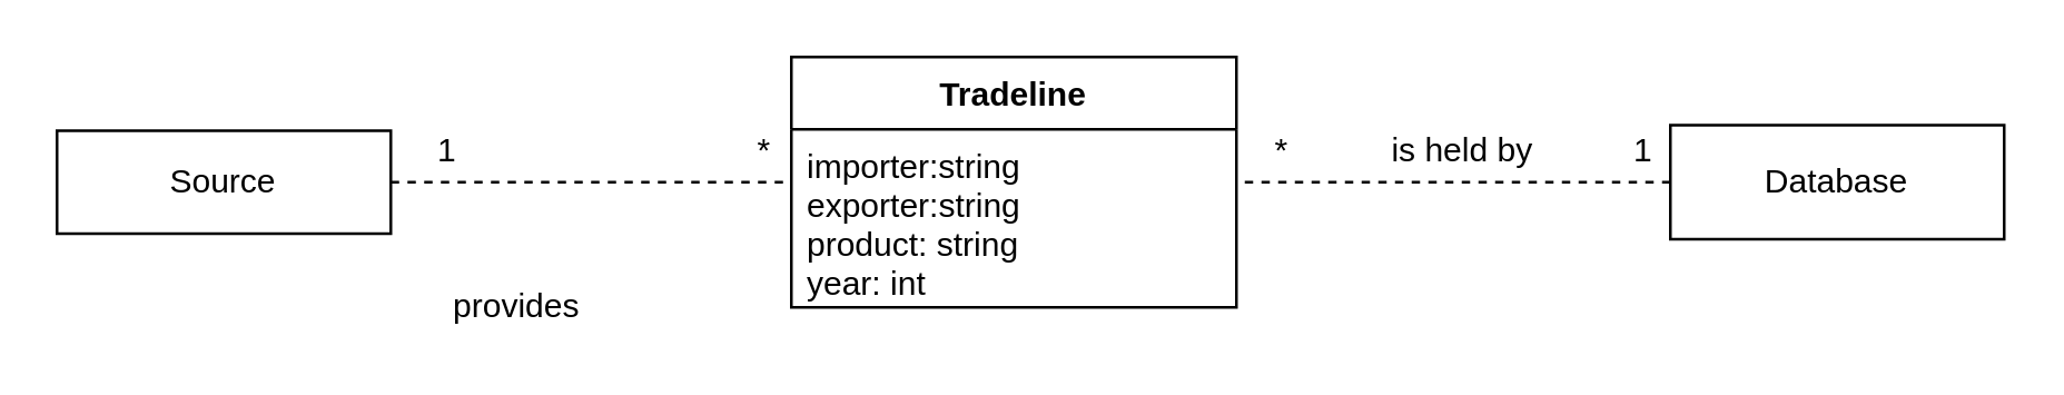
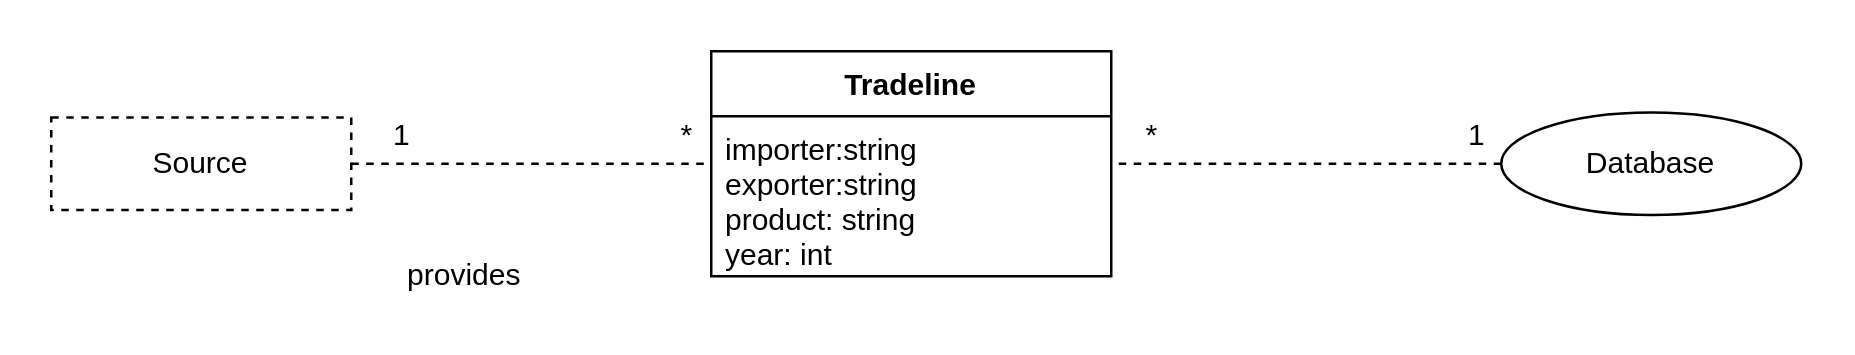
  <mxCell id="0" />
  <mxCell id="1" parent="0" />
  <mxCell id="2" style="edgeStyle=orthogonalEdgeStyle;rounded=0;orthogonalLoop=1;jettySize=auto;html=1;endArrow=none;endFill=0;dashed=1;" parent="1" source="3" target="10" edge="1"><mxGeometry relative="1" as="geometry"><mxPoint x="190" y="44" as="targetPoint" /><Array as="points"><mxPoint x="120" y="64" /><mxPoint x="120" y="64" /></Array></mxGeometry></mxCell>
- <mxCell id="3" value="Source" style="rounded=0;whiteSpace=wrap;html=1;" parent="1" vertex="1"><mxGeometry x="20" y="46.5" width="120" height="37" as="geometry" /></mxCell>
+ <mxCell id="3" value="Source" style="rounded=0;whiteSpace=wrap;html=1;dashed=1;" parent="1" vertex="1"><mxGeometry x="20" y="46.5" width="120" height="37" as="geometry" /></mxCell>
  <mxCell id="4" style="edgeStyle=orthogonalEdgeStyle;rounded=0;orthogonalLoop=1;jettySize=auto;html=1;endArrow=none;endFill=0;dashed=1;" parent="1" source="5" target="10" edge="1"><mxGeometry relative="1" as="geometry" /></mxCell>
- <mxCell id="5" value="Database" style="whiteSpace=wrap;html=1;" parent="1" vertex="1"><mxGeometry x="600" y="44.5" width="120" height="41" as="geometry" /></mxCell>
+ <mxCell id="5" value="Database" style="ellipse;whiteSpace=wrap;html=1;" parent="1" vertex="1"><mxGeometry x="600" y="44.5" width="120" height="41" as="geometry" /></mxCell>
  <mxCell id="6" value="1" style="text;html=1;align=center;verticalAlign=middle;resizable=0;points=[];autosize=1;" parent="1" vertex="1"><mxGeometry x="150" y="44" width="20" height="20" as="geometry" /></mxCell>
  <mxCell id="7" value="*" style="text;html=1;align=center;verticalAlign=middle;resizable=0;points=[];autosize=1;" parent="1" vertex="1"><mxGeometry x="264" y="44" width="20" height="20" as="geometry" /></mxCell>
  <mxCell id="8" value="*" style="text;html=1;align=center;verticalAlign=middle;resizable=0;points=[];autosize=1;" parent="1" vertex="1"><mxGeometry x="450" y="44" width="20" height="20" as="geometry" /></mxCell>
  <mxCell id="9" value="1" style="text;html=1;align=center;verticalAlign=middle;resizable=0;points=[];autosize=1;" parent="1" vertex="1"><mxGeometry x="580" y="44" width="20" height="20" as="geometry" /></mxCell>
  <mxCell id="10" value="Tradeline" style="swimlane;fontStyle=1;align=center;verticalAlign=top;childLayout=stackLayout;horizontal=1;startSize=26;horizontalStack=0;resizeParent=1;resizeParentMax=0;resizeLast=0;collapsible=1;marginBottom=0;" parent="1" vertex="1"><mxGeometry x="284" y="20" width="160" height="90" as="geometry" /></mxCell>
  <mxCell id="11" value="importer:string&#10;exporter:string&#10;product: string&#10;year: int" style="text;strokeColor=none;fillColor=none;align=left;verticalAlign=top;spacingLeft=4;spacingRight=4;overflow=hidden;rotatable=0;points=[[0,0.5],[1,0.5]];portConstraint=eastwest;" parent="10" vertex="1"><mxGeometry y="26" width="160" height="64" as="geometry" /></mxCell>
  <mxCell id="12" value="provides" style="text;html=1;align=center;verticalAlign=middle;resizable=0;points=[];autosize=1;" parent="1" vertex="1"><mxGeometry x="155" y="99.5" width="60" height="20" as="geometry" /></mxCell>
- <mxCell id="13" value="is held by" style="text;html=1;align=center;verticalAlign=middle;resizable=0;points=[];autosize=1;" parent="1" vertex="1"><mxGeometry x="490" y="44" width="70" height="20" as="geometry" /></mxCell>
